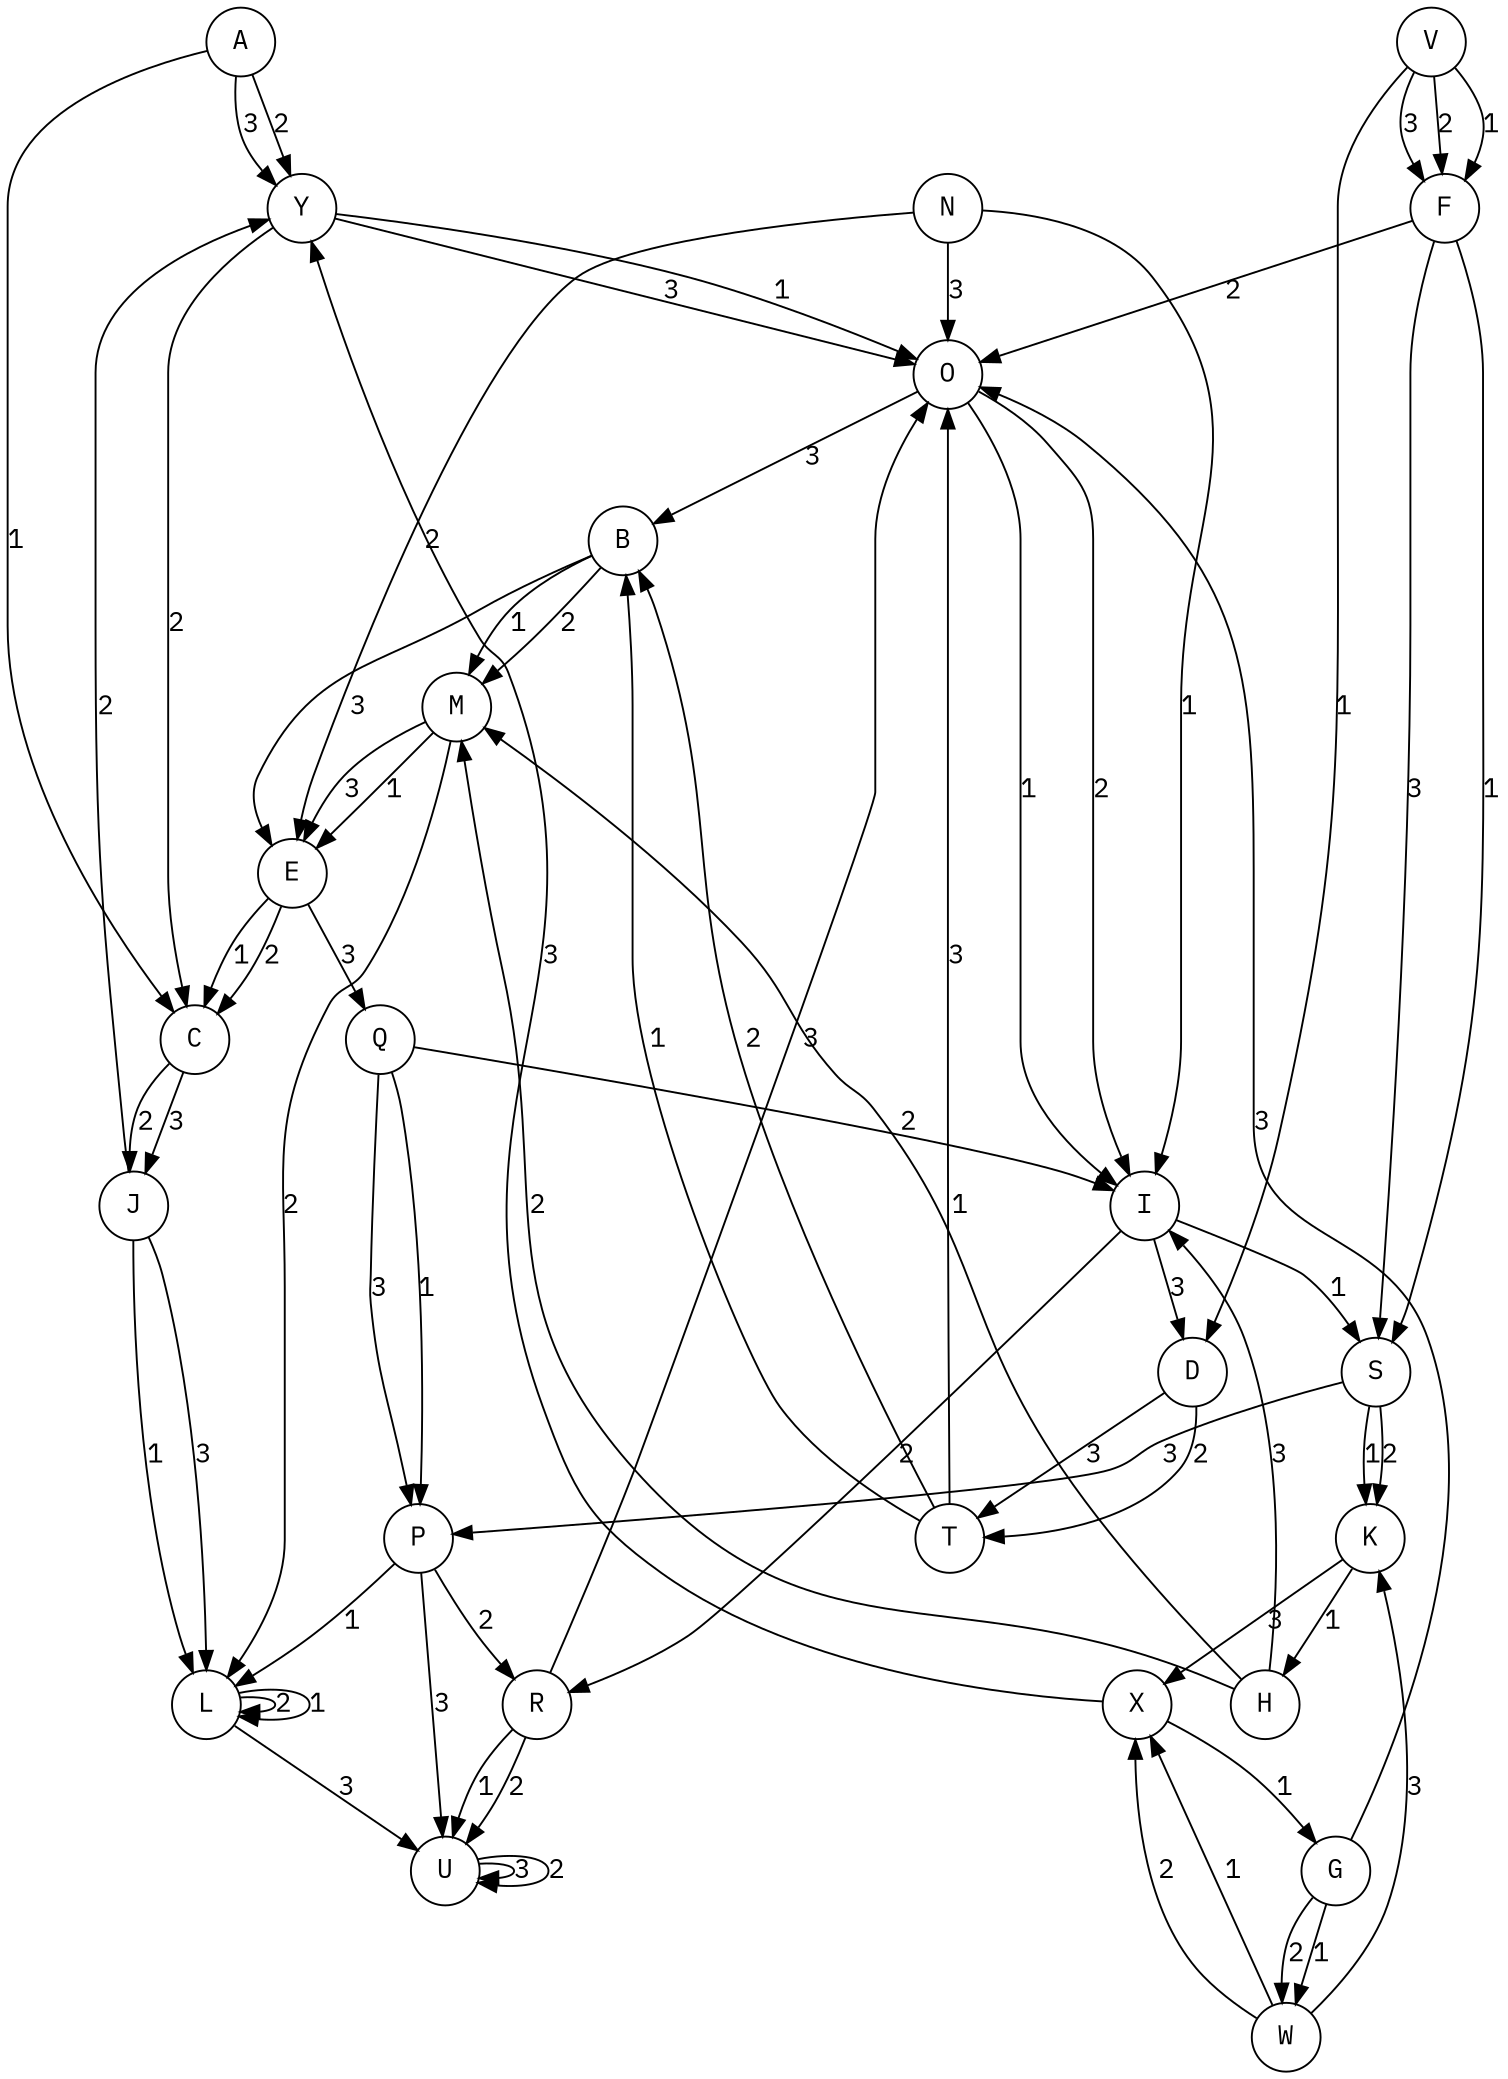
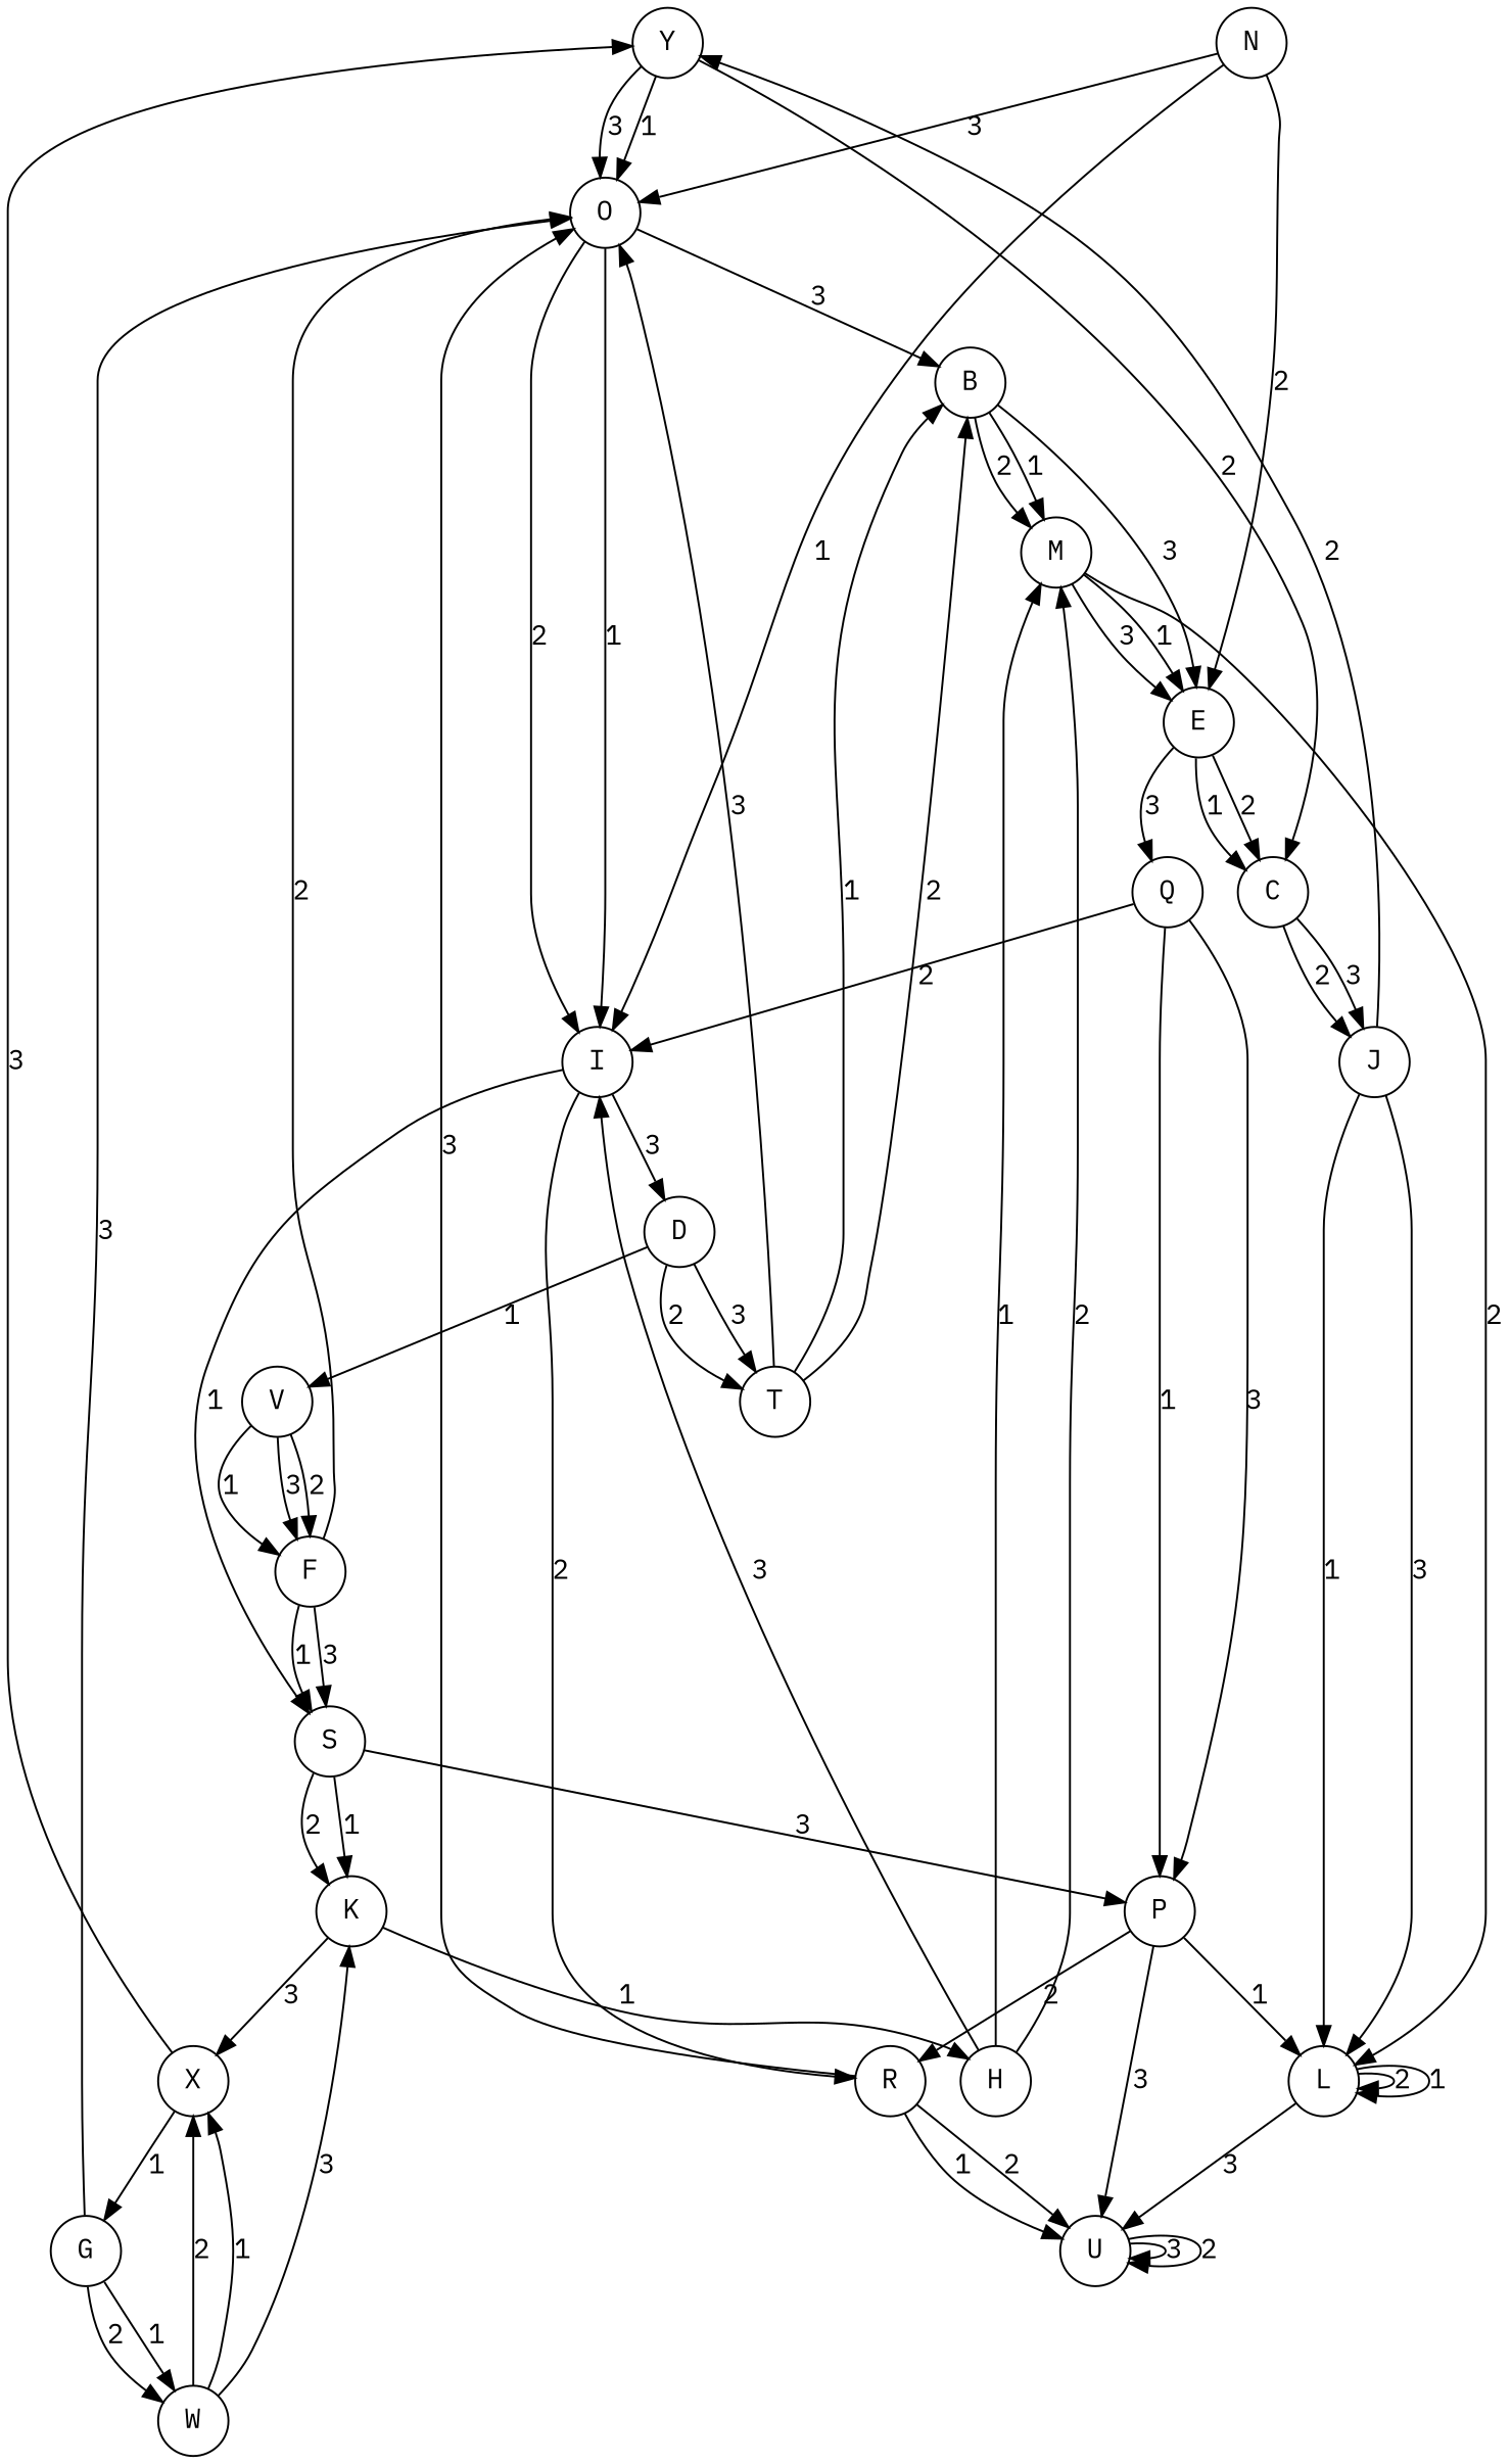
  digraph {
    fontname="IBM Plex Mono"
    rankdir=TB
    node [fontname="IBM Plex Mono" shape=circle]
    edge [fontname="IBM Plex Mono"]
-   A
    Y
    C
    O
    J
    B
    I
    M
    E
    L
    R
    D
    S
    U
    V
    T
    P
    K
    Q
    F
    X
    H
    G
    W
    N
-   A -> Y [label=2]
-   A -> Y [label=3]
-   A -> C [label=1]
    Y -> C [label=2]
    Y -> O [label=3]
    Y -> O [label=1]
    C -> J [label=3]
    C -> J [label=2]
    O -> B [label=3]
    O -> I [label=2]
    O -> I [label=1]
    J -> Y [label=2]
    J -> L [label=1]
    J -> L [label=3]
    B -> M [label=2]
    B -> M [label=1]
    B -> E [label=3]
    I -> R [label=2]
    I -> D [label=3]
    I -> S [label=1]
    M -> E [label=1]
    M -> E [label=3]
    M -> L [label=2]
    E -> C [label=2]
    E -> C [label=1]
    E -> Q [label=3]
    L -> L [label=2]
    L -> L [label=1]
    L -> U [label=3]
    R -> O [label=3]
    R -> U [label=2]
    R -> U [label=1]
-   V -> D [label=1]
+   D -> V [label=1]
    D -> T [label=2]
    D -> T [label=3]
    S -> P [label=3]
    S -> K [label=2]
    S -> K [label=1]
    U -> U [label=3]
    U -> U [label=2]
    V -> F [label=1]
    V -> F [label=3]
    V -> F [label=2]
    T -> O [label=3]
    T -> B [label=1]
    T -> B [label=2]
    P -> L [label=1]
    P -> R [label=2]
    P -> U [label=3]
    K -> X [label=3]
    K -> H [label=1]
    Q -> I [label=2]
    Q -> P [label=3]
    Q -> P [label=1]
    F -> O [label=2]
    F -> S [label=3]
    F -> S [label=1]
    X -> Y [label=3]
    X -> G [label=1]
    H -> I [label=3]
    H -> M [label=2]
    H -> M [label=1]
    G -> O [label=3]
    G -> W [label=1]
    G -> W [label=2]
    W -> K [label=3]
    W -> X [label=2]
    W -> X [label=1]
    N -> O [label=3]
    N -> I [label=1]
    N -> E [label=2]
  }
